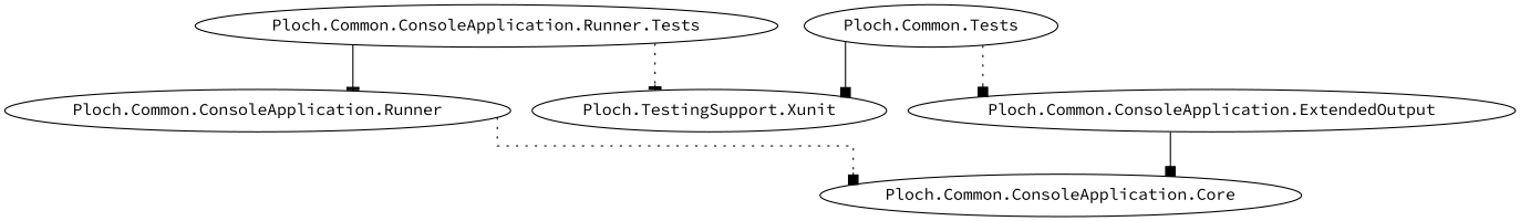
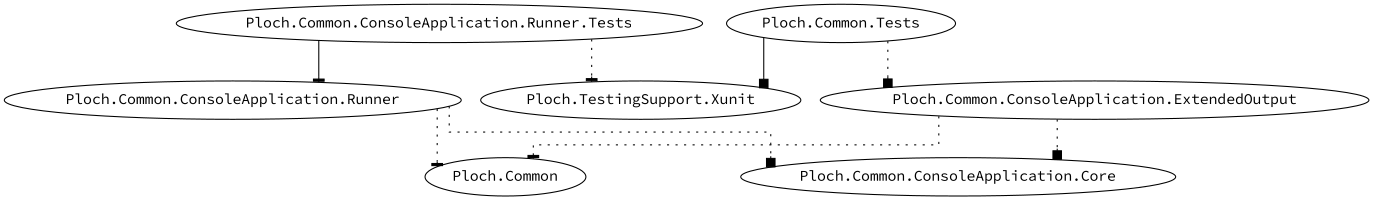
  digraph {
    fontname="Source Code Pro"
    splines=ortho
    node [fontname="Source Code Pro"]
    edge [arrowhead=box fontname="Source Code Pro" style=dotted]
    "Ploch.Common.Tests"
    "Ploch.TestingSupport.Xunit"
    "Ploch.Common.ConsoleApplication.ExtendedOutput"
+   "Ploch.Common"
    "Ploch.Common.ConsoleApplication.Core"
    "Ploch.Common.ConsoleApplication.Runner"
    "Ploch.Common.ConsoleApplication.Runner.Tests"
    "Ploch.Common.Tests" -> "Ploch.TestingSupport.Xunit" [style=solid]
    "Ploch.Common.Tests" -> "Ploch.Common.ConsoleApplication.ExtendedOutput"
-   "Ploch.Common.ConsoleApplication.ExtendedOutput" -> "Ploch.Common.ConsoleApplication.Core" [style=solid]
+   "Ploch.Common.ConsoleApplication.ExtendedOutput" -> "Ploch.Common" [arrowhead=tee]
+   "Ploch.Common.ConsoleApplication.ExtendedOutput" -> "Ploch.Common.ConsoleApplication.Core"
+   "Ploch.Common.ConsoleApplication.Runner" -> "Ploch.Common" [arrowhead=tee]
    "Ploch.Common.ConsoleApplication.Runner" -> "Ploch.Common.ConsoleApplication.Core"
    "Ploch.Common.ConsoleApplication.Runner.Tests" -> "Ploch.TestingSupport.Xunit" [arrowhead=tee]
    "Ploch.Common.ConsoleApplication.Runner.Tests" -> "Ploch.Common.ConsoleApplication.Runner" [arrowhead=tee style=solid]
  }
